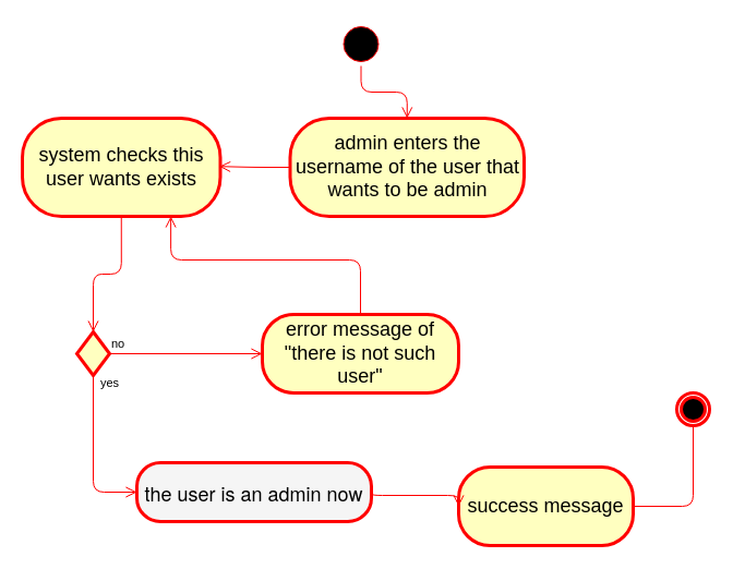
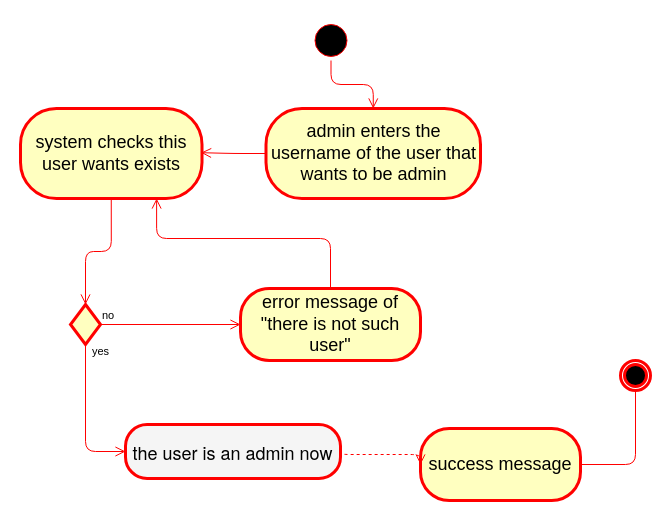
  <mxCell id="0" />
  <mxCell id="1" parent="0" />
  <mxCell id="2" value="" style="ellipse;html=1;shape=startState;fillColor=#000000;strokeColor=#ff0000;" vertex="1" parent="1"><mxGeometry x="310.5" y="20" width="40" height="40" as="geometry" /></mxCell>
  <mxCell id="3" value="" style="edgeStyle=orthogonalEdgeStyle;html=1;verticalAlign=bottom;endArrow=open;endSize=8;strokeColor=#ff0000;entryX=0.5;entryY=0;entryDx=0;entryDy=0;" edge="1" parent="1" source="2" target="4"><mxGeometry relative="1" as="geometry"><mxPoint x="330.5" y="122" as="targetPoint" /><mxPoint x="331" y="58" as="sourcePoint" /></mxGeometry></mxCell>
  <mxCell id="4" value="&lt;span style=&quot;font-size: 18px;&quot;&gt;admin enters the username of the user that wants to be admin&lt;/span&gt;" style="rounded=1;whiteSpace=wrap;html=1;arcSize=40;fontColor=#000000;fillColor=#ffffc0;strokeColor=#ff0000;strokeWidth=3;" vertex="1" parent="1"><mxGeometry x="265.5" y="108" width="214.5" height="90" as="geometry" /></mxCell>
  <mxCell id="5" value="" style="edgeStyle=orthogonalEdgeStyle;html=1;verticalAlign=bottom;endArrow=open;endSize=8;strokeColor=#ff0000;entryX=0.995;entryY=0.491;entryDx=0;entryDy=0;entryPerimeter=0;" edge="1" parent="1" source="4" target="6"><mxGeometry relative="1" as="geometry"><mxPoint x="169.5" y="152" as="targetPoint" /><Array as="points" /></mxGeometry></mxCell>
  <mxCell id="6" value="system checks this user wants exists" style="rounded=1;whiteSpace=wrap;html=1;arcSize=40;fontColor=#000000;fillColor=#ffffc0;strokeColor=#ff0000;strokeWidth=3;fontSize=18;" vertex="1" parent="1"><mxGeometry x="20" y="108" width="181.5" height="90" as="geometry" /></mxCell>
  <mxCell id="7" value="" style="edgeStyle=orthogonalEdgeStyle;html=1;verticalAlign=bottom;endArrow=open;endSize=8;strokeColor=#ff0000;fontSize=18;startArrow=none;exitX=0.5;exitY=1;exitDx=0;exitDy=0;entryX=0.5;entryY=0;entryDx=0;entryDy=0;" edge="1" parent="1" source="6" target="13"><mxGeometry relative="1" as="geometry"><mxPoint x="88.556" y="298" as="targetPoint" /><mxPoint x="220.5" y="236" as="sourcePoint" /></mxGeometry></mxCell>
  <mxCell id="8" value="error message of &quot;there is not such user&quot;" style="rounded=1;whiteSpace=wrap;html=1;arcSize=40;fontColor=#000000;fillColor=#ffffc0;strokeColor=#ff0000;strokeWidth=3;fontSize=18;" vertex="1" parent="1"><mxGeometry x="240" y="288" width="180" height="72" as="geometry" /></mxCell>
  <mxCell id="9" value="" style="edgeStyle=orthogonalEdgeStyle;html=1;verticalAlign=bottom;endArrow=open;endSize=8;strokeColor=#ff0000;labelBackgroundColor=none;fontSize=18;exitX=0.5;exitY=0;exitDx=0;exitDy=0;entryX=0.75;entryY=1;entryDx=0;entryDy=0;" edge="1" parent="1" source="8" target="6"><mxGeometry relative="1" as="geometry"><mxPoint x="335.5" y="320" as="targetPoint" /><Array as="points"><mxPoint x="330" y="238" /><mxPoint x="156" y="238" /></Array></mxGeometry></mxCell>
  <mxCell id="10" value="&lt;p style=&quot;margin: 0px; font-variant-numeric: normal; font-variant-east-asian: normal; font-variant-alternates: normal; font-size-adjust: none; font-kerning: auto; font-optical-sizing: auto; font-feature-settings: normal; font-variation-settings: normal; font-variant-position: normal; font-stretch: normal; line-height: normal; font-family: &amp;quot;Helvetica Neue&amp;quot;;&quot; class=&quot;p1&quot;&gt;the user is an admin now&lt;/p&gt;" style="rounded=1;whiteSpace=wrap;html=1;arcSize=40;fontColor=#000000;fillColor=#f5f5f5;strokeColor=#ff0000;strokeWidth=3;fontFamily=Helvetica;fontSize=18;align=center;" vertex="1" parent="1"><mxGeometry x="125" y="424" width="215" height="54" as="geometry" /></mxCell>
  <mxCell id="11" value="" style="edgeStyle=orthogonalEdgeStyle;html=1;verticalAlign=bottom;endArrow=none;endSize=8;strokeColor=#ff0000;labelBackgroundColor=none;fontFamily=Helvetica;fontSize=18;fontColor=#FFFFFF;exitX=1;exitY=0.5;exitDx=0;exitDy=0;" edge="1" parent="1" source="16" target="12"><mxGeometry relative="1" as="geometry"><mxPoint x="458" y="468" as="targetPoint" /><mxPoint x="368" y="468" as="sourcePoint" /></mxGeometry></mxCell>
  <mxCell id="12" value="" style="ellipse;html=1;shape=endState;fillColor=#000000;strokeColor=#ff0000;strokeWidth=3;fontFamily=Helvetica;fontSize=8;fontColor=#FFFFFF;" vertex="1" parent="1"><mxGeometry x="620" y="360" width="30" height="30" as="geometry" /></mxCell>
  <mxCell id="13" value="" style="rhombus;whiteSpace=wrap;html=1;fillColor=#ffffc0;strokeColor=#ff0000;strokeWidth=3;fontSize=18;" vertex="1" parent="1"><mxGeometry x="70" y="304" width="30" height="40" as="geometry" /></mxCell>
  <mxCell id="14" value="no" style="edgeStyle=orthogonalEdgeStyle;html=1;align=left;verticalAlign=bottom;endArrow=open;endSize=8;strokeColor=#ff0000;exitX=1;exitY=0.5;exitDx=0;exitDy=0;entryX=0;entryY=0.5;entryDx=0;entryDy=0;labelBackgroundColor=none;" edge="1" parent="1" source="13" target="8"><mxGeometry x="-1" relative="1" as="geometry"><mxPoint x="201.5" y="323.62" as="targetPoint" /><mxPoint x="101.5" y="323.62" as="sourcePoint" /></mxGeometry></mxCell>
  <mxCell id="15" value="yes" style="edgeStyle=orthogonalEdgeStyle;html=1;align=left;verticalAlign=top;endArrow=open;endSize=8;strokeColor=#ff0000;exitX=0.5;exitY=1;exitDx=0;exitDy=0;entryX=0;entryY=0.5;entryDx=0;entryDy=0;labelBackgroundColor=none;" edge="1" parent="1" source="13" target="10"><mxGeometry x="-1" y="8" relative="1" as="geometry"><mxPoint x="84.62" y="420" as="targetPoint" /><mxPoint x="84.62" y="360" as="sourcePoint" /><mxPoint x="-3" y="-6" as="offset" /></mxGeometry></mxCell>
  <mxCell id="16" value="success message" style="rounded=1;whiteSpace=wrap;html=1;arcSize=40;fontColor=#000000;fillColor=#ffffc0;strokeColor=#ff0000;strokeWidth=3;fontSize=18;" vertex="1" parent="1"><mxGeometry x="420" y="428" width="160" height="72" as="geometry" /></mxCell>
- <mxCell id="17" value="" style="edgeStyle=orthogonalEdgeStyle;html=1;verticalAlign=bottom;endArrow=open;endSize=8;strokeColor=#ff0000;entryX=0;entryY=0.5;entryDx=0;entryDy=0;exitX=1;exitY=0.5;exitDx=0;exitDy=0;" edge="1" parent="1" source="10" target="16"><mxGeometry relative="1" as="geometry"><mxPoint x="303.002" y="258.19" as="targetPoint" /><Array as="points"><mxPoint x="420" y="454" /></Array><mxPoint x="367.91" y="258" as="sourcePoint" /></mxGeometry></mxCell>
+ <mxCell id="17" value="" style="edgeStyle=orthogonalEdgeStyle;html=1;verticalAlign=bottom;endArrow=open;endSize=8;strokeColor=#ff0000;entryX=0;entryY=0.5;entryDx=0;entryDy=0;exitX=1;exitY=0.5;exitDx=0;exitDy=0;dashed=1;" edge="1" parent="1" source="10" target="16"><mxGeometry relative="1" as="geometry"><mxPoint x="303.002" y="258.19" as="targetPoint" /><Array as="points"><mxPoint x="420" y="454" /></Array><mxPoint x="367.91" y="258" as="sourcePoint" /></mxGeometry></mxCell>
